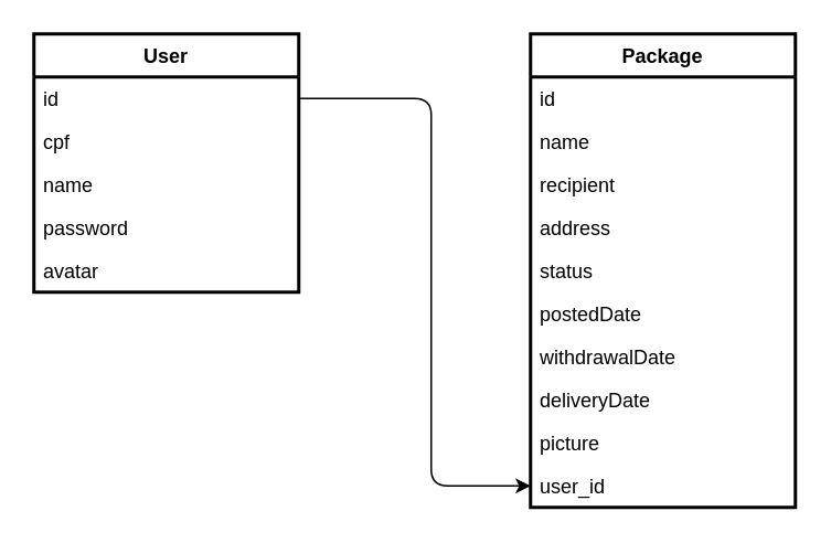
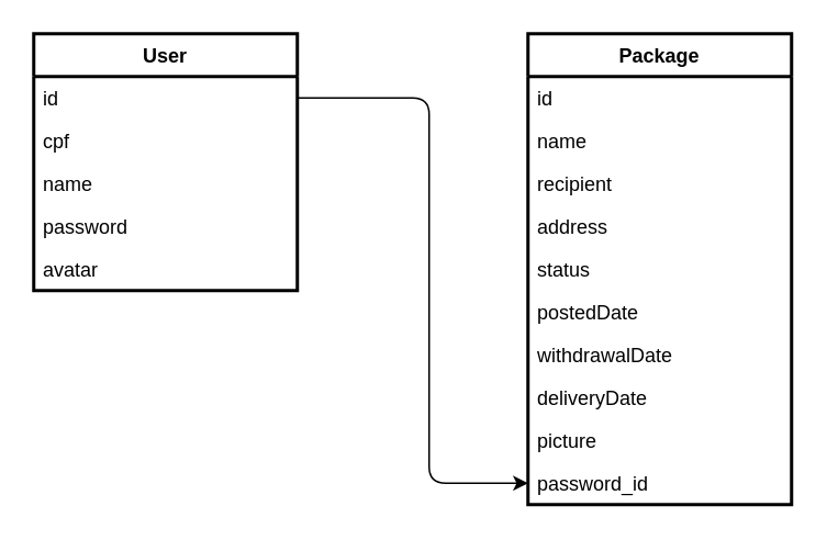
  <mxCell id="0" />
  <mxCell id="1" parent="0" />
  <mxCell id="2" value="User" style="swimlane;fontStyle=1;align=center;verticalAlign=top;childLayout=stackLayout;horizontal=1;startSize=26;horizontalStack=0;resizeParent=1;resizeParentMax=0;resizeLast=0;collapsible=1;marginBottom=0;strokeWidth=2;" parent="1" vertex="1"><mxGeometry x="20" y="20" width="160" height="156" as="geometry"><mxRectangle x="150" y="270" width="100" height="26" as="alternateBounds" /></mxGeometry></mxCell>
  <mxCell id="3" value="id" style="text;strokeColor=none;fillColor=none;align=left;verticalAlign=top;spacingLeft=4;spacingRight=4;overflow=hidden;rotatable=0;points=[[0,0.5],[1,0.5]];portConstraint=eastwest;" parent="2" vertex="1"><mxGeometry y="26" width="160" height="26" as="geometry" /></mxCell>
  <mxCell id="4" value="cpf" style="text;strokeColor=none;fillColor=none;align=left;verticalAlign=top;spacingLeft=4;spacingRight=4;overflow=hidden;rotatable=0;points=[[0,0.5],[1,0.5]];portConstraint=eastwest;" parent="2" vertex="1"><mxGeometry y="52" width="160" height="26" as="geometry" /></mxCell>
  <mxCell id="5" value="name" style="text;strokeColor=none;fillColor=none;align=left;verticalAlign=top;spacingLeft=4;spacingRight=4;overflow=hidden;rotatable=0;points=[[0,0.5],[1,0.5]];portConstraint=eastwest;" parent="2" vertex="1"><mxGeometry y="78" width="160" height="26" as="geometry" /></mxCell>
  <mxCell id="6" value="password" style="text;strokeColor=none;fillColor=none;align=left;verticalAlign=top;spacingLeft=4;spacingRight=4;overflow=hidden;rotatable=0;points=[[0,0.5],[1,0.5]];portConstraint=eastwest;" parent="2" vertex="1"><mxGeometry y="104" width="160" height="26" as="geometry" /></mxCell>
  <mxCell id="7" value="avatar" style="text;strokeColor=none;fillColor=none;align=left;verticalAlign=top;spacingLeft=4;spacingRight=4;overflow=hidden;rotatable=0;points=[[0,0.5],[1,0.5]];portConstraint=eastwest;" parent="2" vertex="1"><mxGeometry y="130" width="160" height="26" as="geometry" /></mxCell>
  <mxCell id="8" value="Package" style="swimlane;fontStyle=1;align=center;verticalAlign=top;childLayout=stackLayout;horizontal=1;startSize=26;horizontalStack=0;resizeParent=1;resizeParentMax=0;resizeLast=0;collapsible=1;marginBottom=0;strokeWidth=2;" parent="1" vertex="1"><mxGeometry x="320" y="20" width="160" height="286" as="geometry"><mxRectangle x="150" y="270" width="100" height="26" as="alternateBounds" /></mxGeometry></mxCell>
  <mxCell id="9" value="id" style="text;strokeColor=none;fillColor=none;align=left;verticalAlign=top;spacingLeft=4;spacingRight=4;overflow=hidden;rotatable=0;points=[[0,0.5],[1,0.5]];portConstraint=eastwest;" parent="8" vertex="1"><mxGeometry y="26" width="160" height="26" as="geometry" /></mxCell>
  <mxCell id="10" value="name" style="text;strokeColor=none;fillColor=none;align=left;verticalAlign=top;spacingLeft=4;spacingRight=4;overflow=hidden;rotatable=0;points=[[0,0.5],[1,0.5]];portConstraint=eastwest;" parent="8" vertex="1"><mxGeometry y="52" width="160" height="26" as="geometry" /></mxCell>
  <mxCell id="11" value="recipient" style="text;strokeColor=none;fillColor=none;align=left;verticalAlign=top;spacingLeft=4;spacingRight=4;overflow=hidden;rotatable=0;points=[[0,0.5],[1,0.5]];portConstraint=eastwest;" parent="8" vertex="1"><mxGeometry y="78" width="160" height="26" as="geometry" /></mxCell>
  <mxCell id="12" value="address" style="text;strokeColor=none;fillColor=none;align=left;verticalAlign=top;spacingLeft=4;spacingRight=4;overflow=hidden;rotatable=0;points=[[0,0.5],[1,0.5]];portConstraint=eastwest;" parent="8" vertex="1"><mxGeometry y="104" width="160" height="26" as="geometry" /></mxCell>
  <mxCell id="13" value="status" style="text;strokeColor=none;fillColor=none;align=left;verticalAlign=top;spacingLeft=4;spacingRight=4;overflow=hidden;rotatable=0;points=[[0,0.5],[1,0.5]];portConstraint=eastwest;" parent="8" vertex="1"><mxGeometry y="130" width="160" height="26" as="geometry" /></mxCell>
  <mxCell id="14" value="postedDate" style="text;strokeColor=none;fillColor=none;align=left;verticalAlign=top;spacingLeft=4;spacingRight=4;overflow=hidden;rotatable=0;points=[[0,0.5],[1,0.5]];portConstraint=eastwest;" parent="8" vertex="1"><mxGeometry y="156" width="160" height="26" as="geometry" /></mxCell>
  <mxCell id="15" value="withdrawalDate" style="text;strokeColor=none;fillColor=none;align=left;verticalAlign=top;spacingLeft=4;spacingRight=4;overflow=hidden;rotatable=0;points=[[0,0.5],[1,0.5]];portConstraint=eastwest;" parent="8" vertex="1"><mxGeometry y="182" width="160" height="26" as="geometry" /></mxCell>
  <mxCell id="16" value="deliveryDate" style="text;strokeColor=none;fillColor=none;align=left;verticalAlign=top;spacingLeft=4;spacingRight=4;overflow=hidden;rotatable=0;points=[[0,0.5],[1,0.5]];portConstraint=eastwest;" parent="8" vertex="1"><mxGeometry y="208" width="160" height="26" as="geometry" /></mxCell>
  <mxCell id="17" value="picture" style="text;strokeColor=none;fillColor=none;align=left;verticalAlign=top;spacingLeft=4;spacingRight=4;overflow=hidden;rotatable=0;points=[[0,0.5],[1,0.5]];portConstraint=eastwest;" parent="8" vertex="1"><mxGeometry y="234" width="160" height="26" as="geometry" /></mxCell>
- <mxCell id="18" value="user_id" style="text;strokeColor=none;fillColor=none;align=left;verticalAlign=top;spacingLeft=4;spacingRight=4;overflow=hidden;rotatable=0;points=[[0,0.5],[1,0.5]];portConstraint=eastwest;" vertex="1" parent="8"><mxGeometry y="260" width="160" height="26" as="geometry" /></mxCell>
+ <mxCell id="18" value="password_id" style="text;strokeColor=none;fillColor=none;align=left;verticalAlign=top;spacingLeft=4;spacingRight=4;overflow=hidden;rotatable=0;points=[[0,0.5],[1,0.5]];portConstraint=eastwest;" vertex="1" parent="8"><mxGeometry y="260" width="160" height="26" as="geometry" /></mxCell>
  <mxCell id="19" style="edgeStyle=none;html=1;exitX=1;exitY=0.5;exitDx=0;exitDy=0;entryX=0;entryY=0.5;entryDx=0;entryDy=0;" edge="1" parent="1" source="3" target="18"><mxGeometry relative="1" as="geometry"><Array as="points"><mxPoint x="260" y="59" /><mxPoint x="260" y="293" /></Array></mxGeometry></mxCell>
